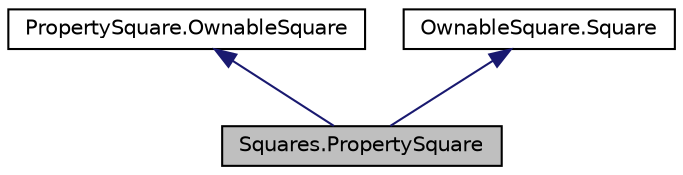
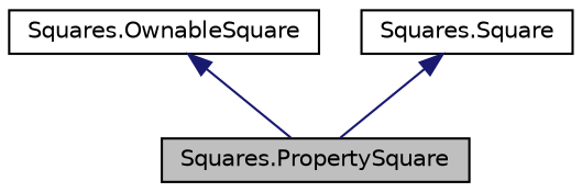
  digraph {
    node [color=black fillcolor=white fontname=Helvetica fontsize=10 shape=record style=filled]
    edge [color=midnightblue dir=back fontname=Helvetica fontsize=10 labelfontname=Helvetica labelfontsize=10 style=solid]
    n1 [fillcolor=grey75 fontcolor=black height=0.2 label="Squares.PropertySquare" width=0.4]
-   n2 [height=0.2 label="PropertySquare.OwnableSquare" width=0.4]
-   n3 [height=0.2 label="OwnableSquare.Square" width=0.4]
+   n2 [height=0.2 label="Squares.OwnableSquare" width=0.4]
+   n3 [height=0.2 label="Squares.Square" width=0.4]
    n2 -> n1
    n3 -> n1
  }
